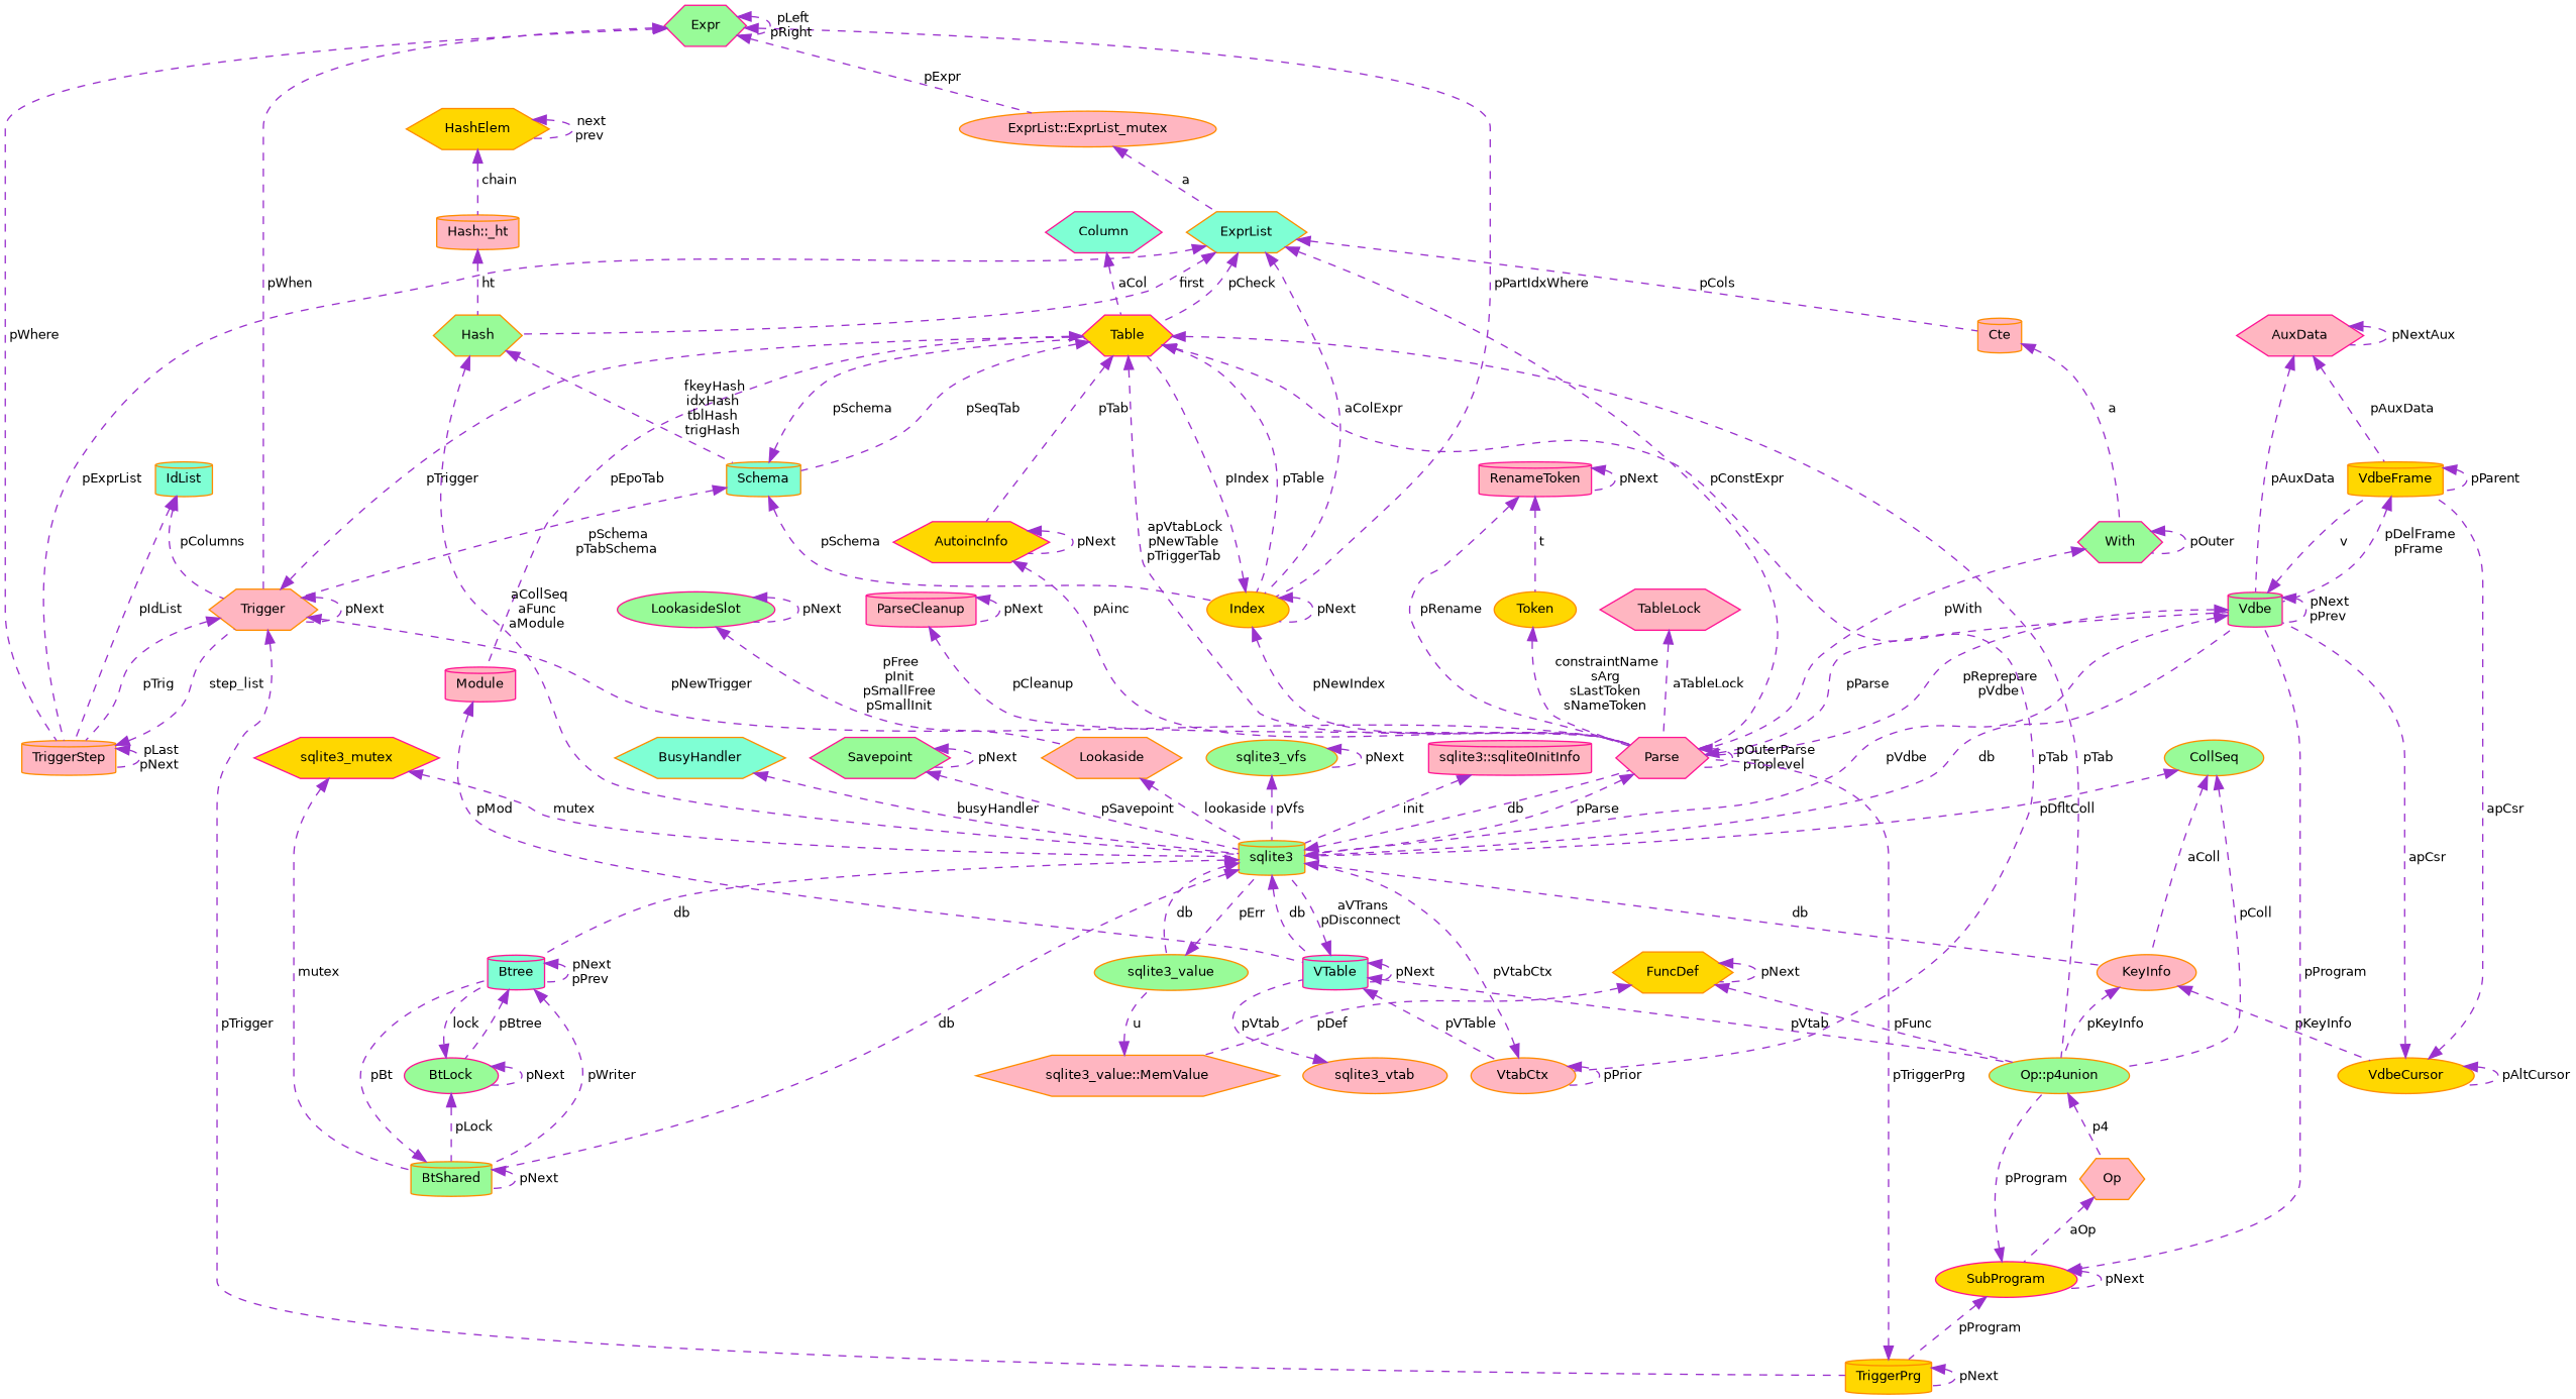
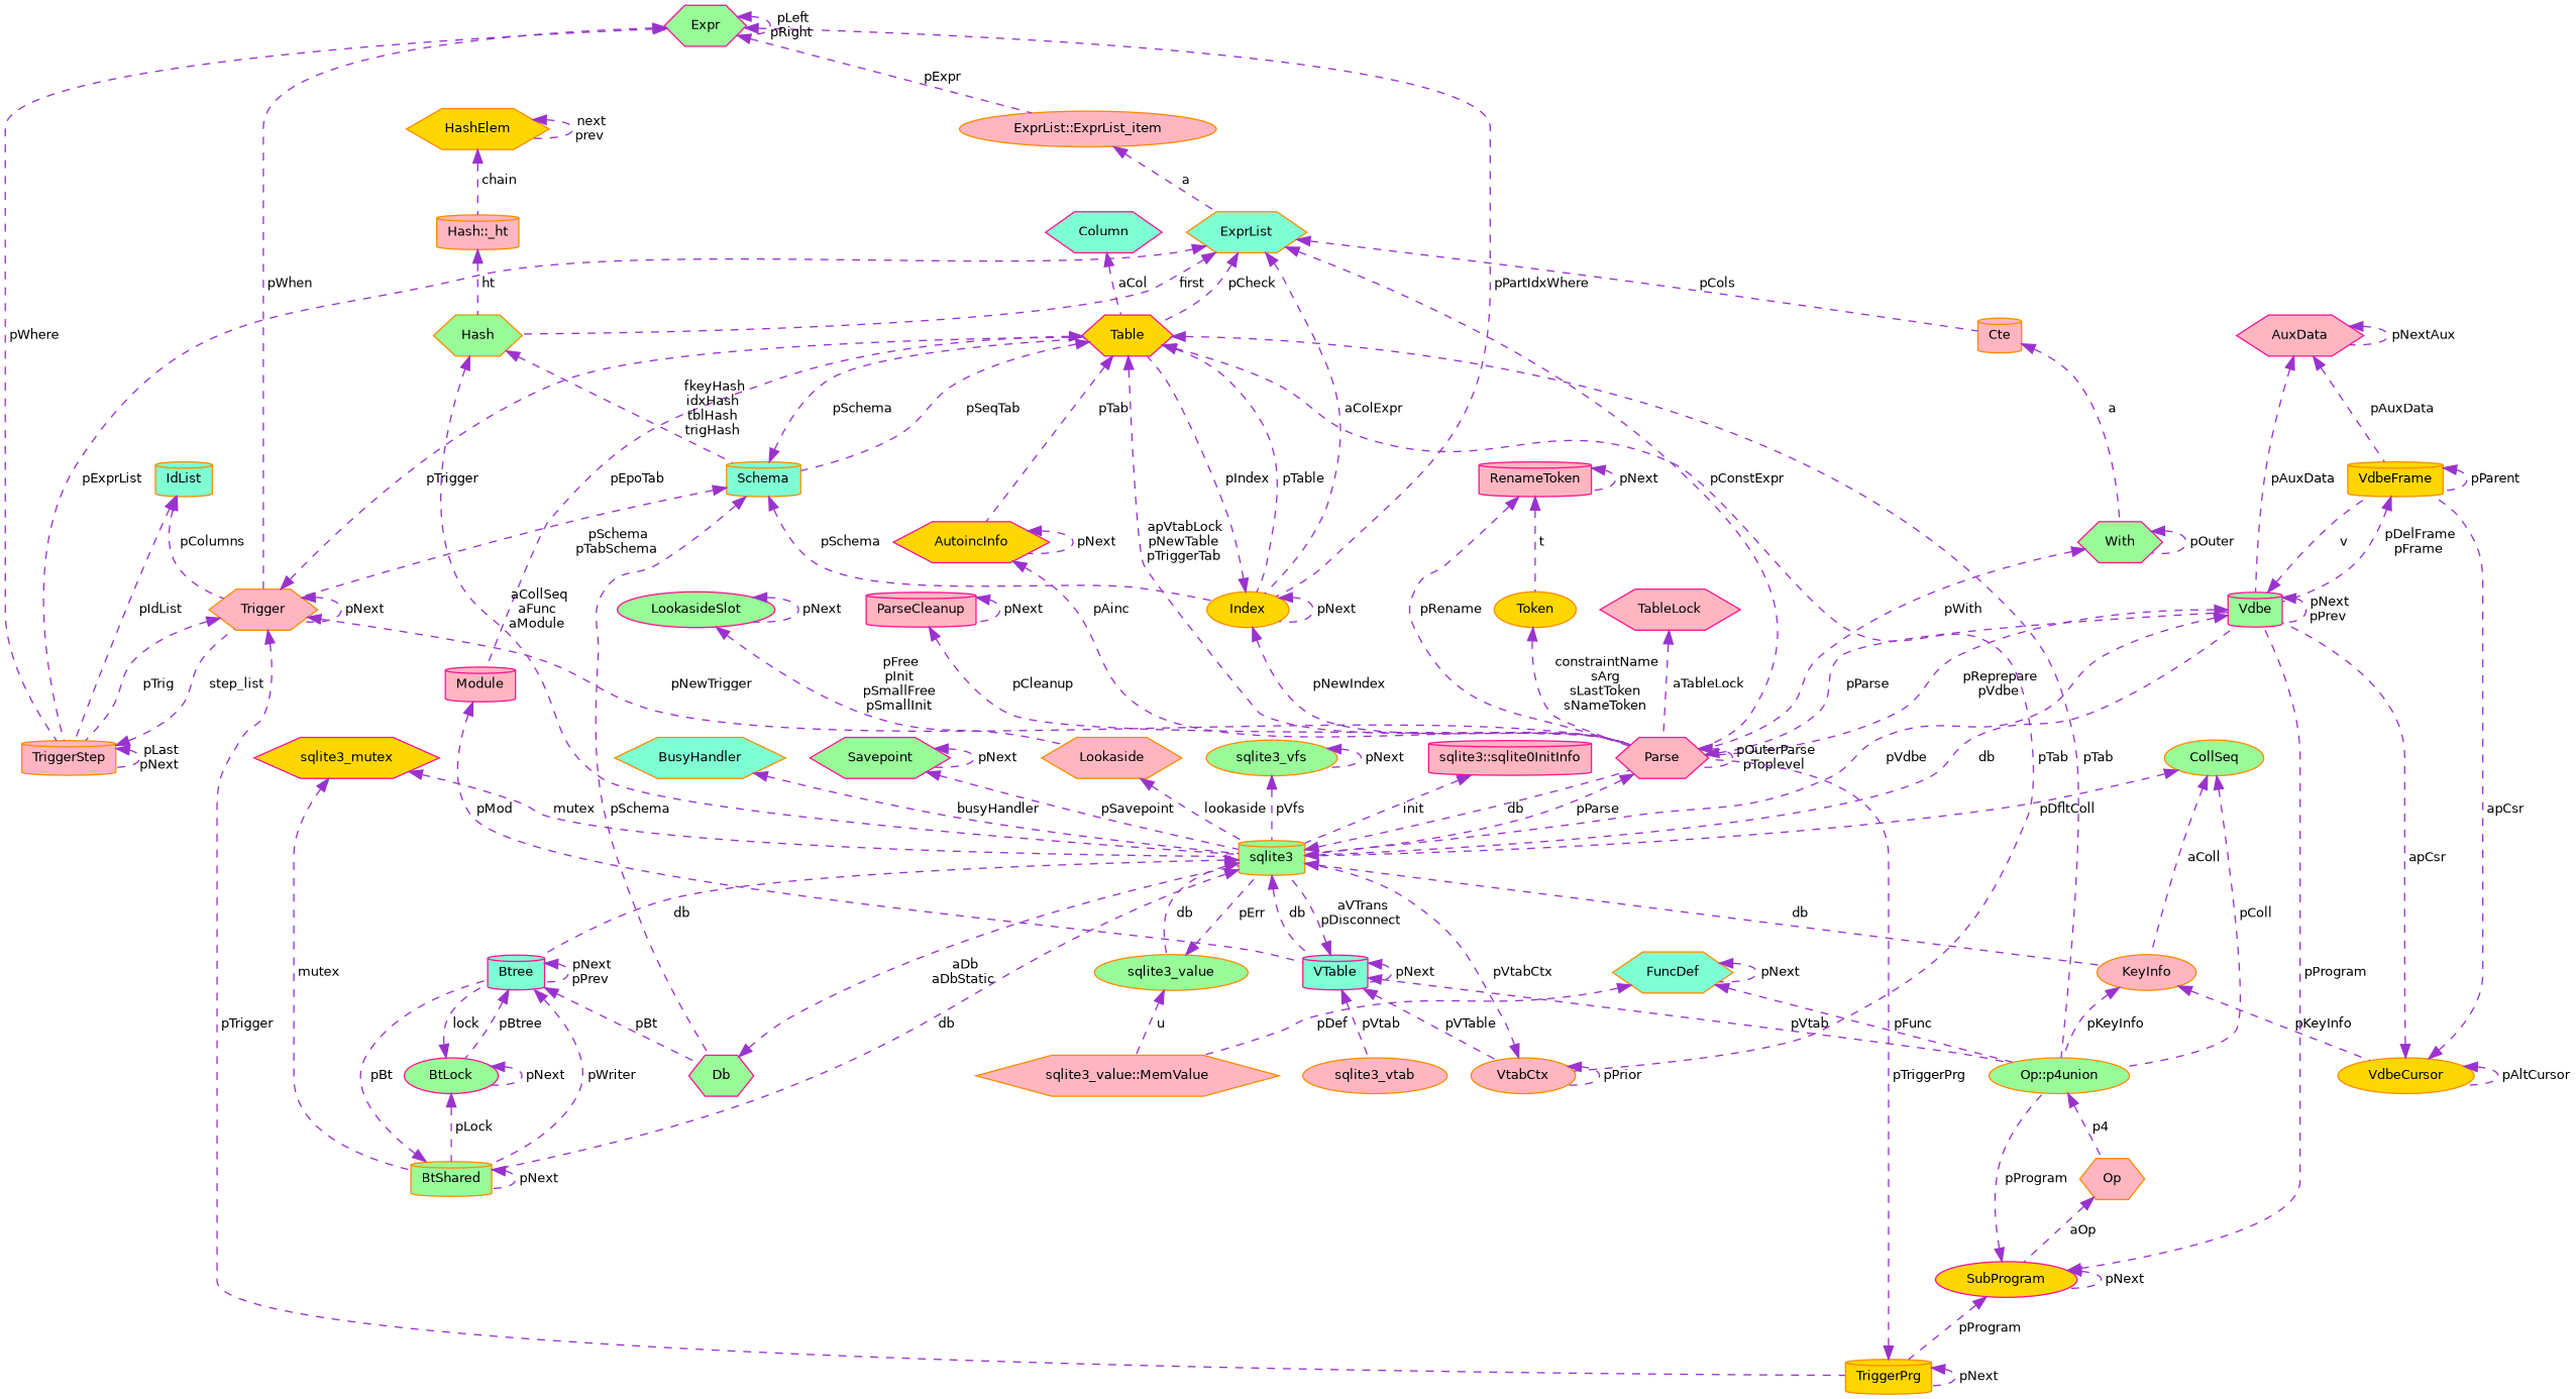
  digraph {
    rankdir=TB
    node [color=darkorange fillcolor=lightpink fontname=Helvetica fontsize=10 shape=hexagon style=filled]
    edge [color=darkorchid3 dir=back fontname=Helvetica fontsize=10 labelfontname=Helvetica labelfontsize=10 style=dashed]
    n1 [fillcolor=gold fontcolor=black height=0.2 label=VdbeFrame shape=cylinder width=0.4]
    n2 [color=deeppink fillcolor=palegreen height=0.2 label=Vdbe shape=cylinder width=0.4]
    n3 [fillcolor=palegreen height=0.2 label=sqlite3 shape=cylinder width=0.4]
    n4 [color=deeppink height=0.2 label=Parse width=0.4]
    n5 [color=deeppink fillcolor=aquamarine height=0.2 label=Btree shape=cylinder width=0.4]
    n6 [fillcolor=palegreen height=0.2 label=BtShared shape=cylinder width=0.4]
    n7 [color=deeppink fillcolor=aquamarine height=0.2 label=VTable shape=cylinder width=0.4]
    n8 [height=0.2 label=KeyInfo shape=ellipse width=0.4]
    n9 [fillcolor=palegreen height=0.2 label=sqlite3_value shape=ellipse width=0.4]
+   n10 [color=deeppink fillcolor=palegreen height=0.2 label=Db width=0.4]
    n11 [color=deeppink fillcolor=palegreen height=0.2 label=BtLock shape=ellipse width=0.4]
    n12 [fillcolor=palegreen height=0.2 label="Op::p4union" shape=ellipse width=0.4]
    n13 [height=0.2 label=VtabCtx shape=ellipse width=0.4]
    n14 [fillcolor=gold height=0.2 label=VdbeCursor shape=ellipse width=0.4]
    n15 [fillcolor=palegreen height=0.2 label=sqlite3_vfs shape=ellipse width=0.4]
    n16 [fillcolor=palegreen height=0.2 label=CollSeq shape=ellipse width=0.4]
    n17 [height=0.2 label=Op width=0.4]
    n18 [color=deeppink fillcolor=gold height=0.2 label=sqlite3_mutex width=0.4]
    n19 [fillcolor=aquamarine height=0.2 label=Schema shape=cylinder width=0.4]
    n20 [color=deeppink fillcolor=gold height=0.2 label=Table width=0.4]
    n21 [fillcolor=gold height=0.2 label=Index shape=ellipse width=0.4]
    n22 [height=0.2 label=Trigger width=0.4]
    n23 [color=deeppink fillcolor=gold height=0.2 label=AutoincInfo width=0.4]
    n24 [color=deeppink height=0.2 label=Module shape=cylinder width=0.4]
    n25 [height=0.2 label=TriggerStep shape=cylinder width=0.4]
    n26 [fillcolor=gold height=0.2 label=TriggerPrg shape=cylinder width=0.4]
    n27 [fillcolor=palegreen height=0.2 label=Hash width=0.4]
    n28 [fillcolor=gold height=0.2 label=HashElem width=0.4]
    n29 [height=0.2 label="Hash::_ht" shape=cylinder width=0.4]
    n30 [color=deeppink fillcolor=aquamarine height=0.2 label=Column width=0.4]
    n31 [color=deeppink fillcolor=palegreen height=0.2 label=Expr width=0.4]
-   n32 [height=0.2 label="ExprList::ExprList_mutex" shape=ellipse width=0.4]
+   n32 [height=0.2 label="ExprList::ExprList_item" shape=ellipse width=0.4]
    n33 [fillcolor=aquamarine height=0.2 label=ExprList width=0.4]
    n34 [height=0.2 label=Cte shape=cylinder width=0.4]
    n35 [color=deeppink fillcolor=palegreen height=0.2 label=With width=0.4]
    n36 [fillcolor=aquamarine height=0.2 label=IdList shape=cylinder width=0.4]
    n37 [color=deeppink height=0.2 label="sqlite3::sqlite0InitInfo" shape=cylinder width=0.4]
    n38 [fillcolor=gold height=0.2 label=Token shape=ellipse width=0.4]
    n39 [color=deeppink height=0.2 label=RenameToken shape=cylinder width=0.4]
    n40 [color=deeppink height=0.2 label=TableLock width=0.4]
    n41 [color=deeppink fillcolor=gold height=0.2 label=SubProgram shape=ellipse width=0.4]
-   n42 [fillcolor=gold height=0.2 label=FuncDef width=0.4]
+   n42 [fillcolor=aquamarine height=0.2 label=FuncDef width=0.4]
    n43 [height=0.2 label="sqlite3_value::MemValue" width=0.4]
    n44 [height=0.2 label=sqlite3_vtab shape=ellipse width=0.4]
    n45 [color=deeppink height=0.2 label=ParseCleanup shape=cylinder width=0.4]
    n46 [height=0.2 label=Lookaside width=0.4]
    n47 [color=deeppink fillcolor=palegreen height=0.2 label=LookasideSlot shape=ellipse width=0.4]
    n48 [fillcolor=aquamarine height=0.2 label=BusyHandler width=0.4]
    n49 [color=deeppink fillcolor=palegreen height=0.2 label=Savepoint width=0.4]
    n50 [color=deeppink height=0.2 label=AuxData width=0.4]
    n1 -> n1 [label=" pParent"]
    n1 -> n2 [label=" pDelFrame\npFrame"]
    n2 -> n1 [label=" v"]
    n2 -> n2 [label=" pNext\npPrev"]
    n2 -> n3 [label=" pVdbe"]
    n2 -> n4 [label=" pReprepare\npVdbe"]
    n3 -> n2 [label=" db"]
    n3 -> n4 [label=" db"]
    n3 -> n5 [label=" db"]
    n3 -> n6 [label=" db"]
    n3 -> n7 [label=" db"]
    n3 -> n8 [label=" db"]
    n3 -> n9 [label=" db"]
    n4 -> n2 [label=" pParse"]
    n4 -> n3 [label=" pParse"]
    n4 -> n4 [label=" pOuterParse\npToplevel"]
    n5 -> n5 [label=" pNext\npPrev"]
    n5 -> n6 [label=" pWriter"]
+   n5 -> n10 [label=" pBt"]
    n5 -> n11 [label=" pBtree"]
    n6 -> n5 [label=" pBt"]
    n6 -> n6 [label=" pNext"]
    n7 -> n3 [label=" aVTrans\npDisconnect"]
    n7 -> n7 [label=" pNext"]
    n7 -> n12 [label=" pVtab"]
    n7 -> n13 [label=" pVTable"]
    n8 -> n12 [label=" pKeyInfo"]
    n8 -> n14 [label=" pKeyInfo"]
    n9 -> n3 [label=" pErr"]
+   n10 -> n3 [label=" aDb\naDbStatic"]
    n11 -> n5 [label=" lock"]
    n11 -> n6 [label=" pLock"]
    n11 -> n11 [label=" pNext"]
    n12 -> n17 [label=" p4"]
    n13 -> n3 [label=" pVtabCtx"]
    n13 -> n13 [label=" pPrior"]
    n14 -> n1 [label=" apCsr"]
    n14 -> n2 [label=" apCsr"]
    n14 -> n14 [label=" pAltCursor"]
    n15 -> n3 [label=" pVfs"]
    n15 -> n15 [label=" pNext"]
    n16 -> n3 [label=" pDfltColl"]
    n16 -> n8 [label=" aColl"]
    n16 -> n12 [label=" pColl"]
    n17 -> n41 [label=" aOp"]
    n18 -> n3 [label=" mutex"]
    n18 -> n6 [label=" mutex"]
+   n19 -> n10 [label=" pSchema"]
    n19 -> n20 [label=" pSchema"]
    n19 -> n21 [label=" pSchema"]
    n19 -> n22 [label=" pSchema\npTabSchema"]
    n20 -> n4 [label=" apVtabLock\npNewTable\npTriggerTab"]
    n20 -> n12 [label=" pTab"]
    n20 -> n13 [label=" pTab"]
    n20 -> n19 [label=" pSeqTab"]
    n20 -> n21 [label=" pTable"]
    n20 -> n23 [label=" pTab"]
    n20 -> n24 [label=" pEpoTab"]
    n21 -> n4 [label=" pNewIndex"]
    n21 -> n20 [label=" pIndex"]
    n21 -> n21 [label=" pNext"]
    n22 -> n4 [label=" pNewTrigger"]
    n22 -> n20 [label=" pTrigger"]
    n22 -> n22 [label=" pNext"]
    n22 -> n25 [label=" pTrig"]
    n22 -> n26 [label=" pTrigger"]
    n23 -> n4 [label=" pAinc"]
    n23 -> n23 [label=" pNext"]
    n24 -> n7 [label=" pMod"]
    n25 -> n22 [label=" step_list"]
    n25 -> n25 [label=" pLast\npNext"]
    n26 -> n4 [label=" pTriggerPrg"]
    n26 -> n26 [label=" pNext"]
    n27 -> n3 [label=" aCollSeq\naFunc\naModule"]
    n27 -> n19 [label=" fkeyHash\nidxHash\ntblHash\ntrigHash"]
    n28 -> n28 [label=" next\nprev"]
    n28 -> n29 [label=" chain"]
    n29 -> n27 [label=" ht"]
    n30 -> n20 [label=" aCol"]
    n31 -> n21 [label=" pPartIdxWhere"]
    n31 -> n22 [label=" pWhen"]
    n31 -> n25 [label=" pWhere"]
    n31 -> n31 [label=" pLeft\npRight"]
    n31 -> n32 [label=" pExpr"]
    n32 -> n33 [label=" a"]
    n33 -> n4 [label=" pConstExpr"]
    n33 -> n20 [label=" pCheck"]
    n33 -> n21 [label=" aColExpr"]
    n33 -> n25 [label=" pExprList"]
    n33 -> n27 [label=" first"]
    n33 -> n34 [label=" pCols"]
    n34 -> n35 [label=" a"]
    n35 -> n4 [label=" pWith"]
    n35 -> n35 [label=" pOuter"]
    n36 -> n22 [label=" pColumns"]
    n36 -> n25 [label=" pIdList"]
    n37 -> n3 [label=" init"]
    n38 -> n4 [label=" constraintName\nsArg\nsLastToken\nsNameToken"]
    n39 -> n4 [label=" pRename"]
    n39 -> n38 [label=" t"]
    n39 -> n39 [label=" pNext"]
    n40 -> n4 [label=" aTableLock"]
    n41 -> n2 [label=" pProgram"]
    n41 -> n12 [label=" pProgram"]
    n41 -> n26 [label=" pProgram"]
    n41 -> n41 [label=" pNext"]
    n42 -> n12 [label=" pFunc"]
    n42 -> n42 [label=" pNext"]
    n42 -> n43 [label=" pDef"]
-   n43 -> n9 [label=" u"]
-   n44 -> n7 [label=" pVtab"]
+   n9 -> n43 [label=" u"]
+   n7 -> n44 [label=" pVtab"]
    n45 -> n4 [label=" pCleanup"]
    n45 -> n45 [label=" pNext"]
    n46 -> n3 [label=" lookaside"]
    n47 -> n46 [label=" pFree\npInit\npSmallFree\npSmallInit"]
    n47 -> n47 [label=" pNext"]
    n48 -> n3 [label=" busyHandler"]
    n49 -> n3 [label=" pSavepoint"]
    n49 -> n49 [label=" pNext"]
    n50 -> n1 [label=" pAuxData"]
    n50 -> n2 [label=" pAuxData"]
    n50 -> n50 [label=" pNextAux"]
  }
